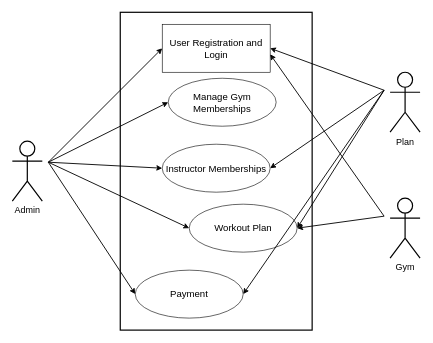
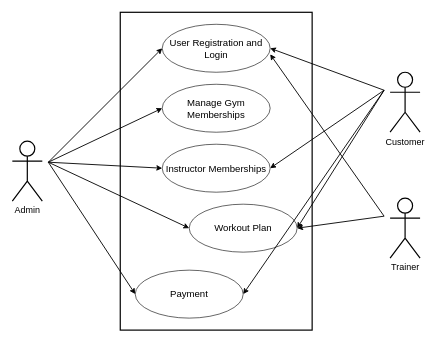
  <mxCell id="0" />
  <mxCell id="1" parent="0" />
  <mxCell id="2" value="" style="rounded=0;whiteSpace=wrap;html=1;strokeWidth=2;" vertex="1" parent="1"><mxGeometry x="200" y="20" width="320" height="530" as="geometry" /></mxCell>
  <mxCell id="3" value="&lt;font style=&quot;font-size: 15px;&quot;&gt;Admin&lt;/font&gt;" style="shape=umlActor;verticalLabelPosition=bottom;verticalAlign=top;html=1;outlineConnect=0;strokeWidth=2;" vertex="1" parent="1"><mxGeometry x="20" y="235" width="50" height="100" as="geometry" /></mxCell>
- <mxCell id="4" value="&lt;font style=&quot;font-size: 16px;&quot;&gt;User Registration and Login&lt;/font&gt;" style="whiteSpace=wrap;html=1;rounded=0;" vertex="1" parent="1"><mxGeometry x="270" y="40" width="180" height="80" as="geometry" /></mxCell>
- <mxCell id="5" value="&lt;font style=&quot;font-size: 16px;&quot;&gt;Manage Gym Memberships&lt;/font&gt;" style="ellipse;whiteSpace=wrap;html=1;" vertex="1" parent="1"><mxGeometry x="280" y="130" width="180" height="80" as="geometry" /></mxCell>
+ <mxCell id="4" value="&lt;font style=&quot;font-size: 16px;&quot;&gt;User Registration and Login&lt;/font&gt;" style="ellipse;whiteSpace=wrap;html=1;" vertex="1" parent="1"><mxGeometry x="270" y="40" width="180" height="80" as="geometry" /></mxCell>
+ <mxCell id="5" value="&lt;font style=&quot;font-size: 16px;&quot;&gt;Manage Gym Memberships&lt;/font&gt;" style="ellipse;whiteSpace=wrap;html=1;" vertex="1" parent="1"><mxGeometry x="270" y="140" width="180" height="80" as="geometry" /></mxCell>
  <mxCell id="6" value="&lt;font style=&quot;font-size: 16px;&quot;&gt;Workout Plan&lt;/font&gt;" style="ellipse;whiteSpace=wrap;html=1;" vertex="1" parent="1"><mxGeometry x="315" y="340" width="180" height="80" as="geometry" /></mxCell>
  <mxCell id="7" value="&lt;font style=&quot;font-size: 16px;&quot;&gt;Instructor Memberships&lt;/font&gt;" style="ellipse;whiteSpace=wrap;html=1;" vertex="1" parent="1"><mxGeometry x="270" y="240" width="180" height="80" as="geometry" /></mxCell>
  <mxCell id="8" value="&lt;font style=&quot;font-size: 16px;&quot;&gt;Payment&lt;/font&gt;" style="ellipse;whiteSpace=wrap;html=1;" vertex="1" parent="1"><mxGeometry x="225" y="450" width="180" height="80" as="geometry" /></mxCell>
- <mxCell id="9" value="&lt;span style=&quot;font-size: 15px;&quot;&gt;Plan&lt;/span&gt;" style="shape=umlActor;verticalLabelPosition=bottom;verticalAlign=top;html=1;outlineConnect=0;strokeWidth=2;" vertex="1" parent="1"><mxGeometry x="650" y="120" width="50" height="100" as="geometry" /></mxCell>
- <mxCell id="10" value="&lt;font style=&quot;font-size: 15px;&quot;&gt;Gym&lt;/font&gt;" style="shape=umlActor;verticalLabelPosition=bottom;verticalAlign=top;html=1;outlineConnect=0;strokeWidth=2;" vertex="1" parent="1"><mxGeometry x="650" y="330" width="50" height="100" as="geometry" /></mxCell>
+ <mxCell id="9" value="&lt;span style=&quot;font-size: 15px;&quot;&gt;Customer&lt;/span&gt;" style="shape=umlActor;verticalLabelPosition=bottom;verticalAlign=top;html=1;outlineConnect=0;strokeWidth=2;" vertex="1" parent="1"><mxGeometry x="650" y="120" width="50" height="100" as="geometry" /></mxCell>
+ <mxCell id="10" value="&lt;font style=&quot;font-size: 15px;&quot;&gt;Trainer&lt;/font&gt;" style="shape=umlActor;verticalLabelPosition=bottom;verticalAlign=top;html=1;outlineConnect=0;strokeWidth=2;" vertex="1" parent="1"><mxGeometry x="650" y="330" width="50" height="100" as="geometry" /></mxCell>
  <mxCell id="11" value="" style="endArrow=classic;html=1;rounded=0;entryX=0;entryY=0.5;entryDx=0;entryDy=0;strokeWidth=1.5;" edge="1" parent="1" target="4"><mxGeometry width="50" height="50" relative="1" as="geometry"><mxPoint x="80" y="270" as="sourcePoint" /><mxPoint x="350" y="270" as="targetPoint" /></mxGeometry></mxCell>
  <mxCell id="12" value="" style="endArrow=classic;html=1;rounded=0;entryX=0;entryY=0.5;entryDx=0;entryDy=0;strokeWidth=1.5;" edge="1" parent="1" target="5"><mxGeometry width="50" height="50" relative="1" as="geometry"><mxPoint x="80" y="270" as="sourcePoint" /><mxPoint x="280" y="90" as="targetPoint" /></mxGeometry></mxCell>
  <mxCell id="13" value="" style="endArrow=classic;html=1;rounded=0;entryX=0;entryY=0.5;entryDx=0;entryDy=0;strokeWidth=1.5;" edge="1" parent="1" target="7"><mxGeometry width="50" height="50" relative="1" as="geometry"><mxPoint x="80" y="270" as="sourcePoint" /><mxPoint x="260" y="285" as="targetPoint" /></mxGeometry></mxCell>
  <mxCell id="14" value="" style="endArrow=classic;html=1;rounded=0;entryX=0;entryY=0.5;entryDx=0;entryDy=0;strokeWidth=1.5;" edge="1" parent="1" target="6"><mxGeometry width="50" height="50" relative="1" as="geometry"><mxPoint x="80" y="270" as="sourcePoint" /><mxPoint x="250" y="360" as="targetPoint" /></mxGeometry></mxCell>
  <mxCell id="15" value="" style="endArrow=classic;html=1;rounded=0;entryX=0;entryY=0.5;entryDx=0;entryDy=0;strokeWidth=1.5;" edge="1" parent="1" target="8"><mxGeometry width="50" height="50" relative="1" as="geometry"><mxPoint x="80" y="270" as="sourcePoint" /><mxPoint x="280" y="390" as="targetPoint" /></mxGeometry></mxCell>
  <mxCell id="16" value="" style="endArrow=classic;html=1;rounded=0;entryX=1;entryY=0.625;entryDx=0;entryDy=0;strokeWidth=1.5;entryPerimeter=0;" edge="1" parent="1" target="4"><mxGeometry width="50" height="50" relative="1" as="geometry"><mxPoint x="640" y="360" as="sourcePoint" /><mxPoint x="280" y="90" as="targetPoint" /></mxGeometry></mxCell>
  <mxCell id="17" value="" style="endArrow=classic;html=1;rounded=0;entryX=1;entryY=0.5;entryDx=0;entryDy=0;strokeWidth=1.5;" edge="1" parent="1" target="4"><mxGeometry width="50" height="50" relative="1" as="geometry"><mxPoint x="640" y="150" as="sourcePoint" /><mxPoint x="290" y="100" as="targetPoint" /></mxGeometry></mxCell>
  <mxCell id="18" value="" style="endArrow=classic;html=1;rounded=0;entryX=1;entryY=0.5;entryDx=0;entryDy=0;strokeWidth=1.5;" edge="1" parent="1" target="7"><mxGeometry width="50" height="50" relative="1" as="geometry"><mxPoint x="640" y="150" as="sourcePoint" /><mxPoint x="460" y="90" as="targetPoint" /></mxGeometry></mxCell>
  <mxCell id="19" value="" style="endArrow=classic;html=1;rounded=0;entryX=1;entryY=0.5;entryDx=0;entryDy=0;strokeWidth=1.5;" edge="1" parent="1" target="8"><mxGeometry width="50" height="50" relative="1" as="geometry"><mxPoint x="640" y="150" as="sourcePoint" /><mxPoint x="460" y="290" as="targetPoint" /></mxGeometry></mxCell>
  <mxCell id="20" value="" style="endArrow=classic;html=1;rounded=0;strokeWidth=1.5;entryX=1;entryY=0.5;entryDx=0;entryDy=0;" edge="1" parent="1" target="6"><mxGeometry width="50" height="50" relative="1" as="geometry"><mxPoint x="640" y="360" as="sourcePoint" /><mxPoint x="460" y="500" as="targetPoint" /></mxGeometry></mxCell>
  <mxCell id="21" value="" style="endArrow=classic;html=1;rounded=0;entryX=1;entryY=0.5;entryDx=0;entryDy=0;strokeWidth=1.5;" edge="1" parent="1" target="6"><mxGeometry width="50" height="50" relative="1" as="geometry"><mxPoint x="640" y="150" as="sourcePoint" /><mxPoint x="460" y="290" as="targetPoint" /></mxGeometry></mxCell>
